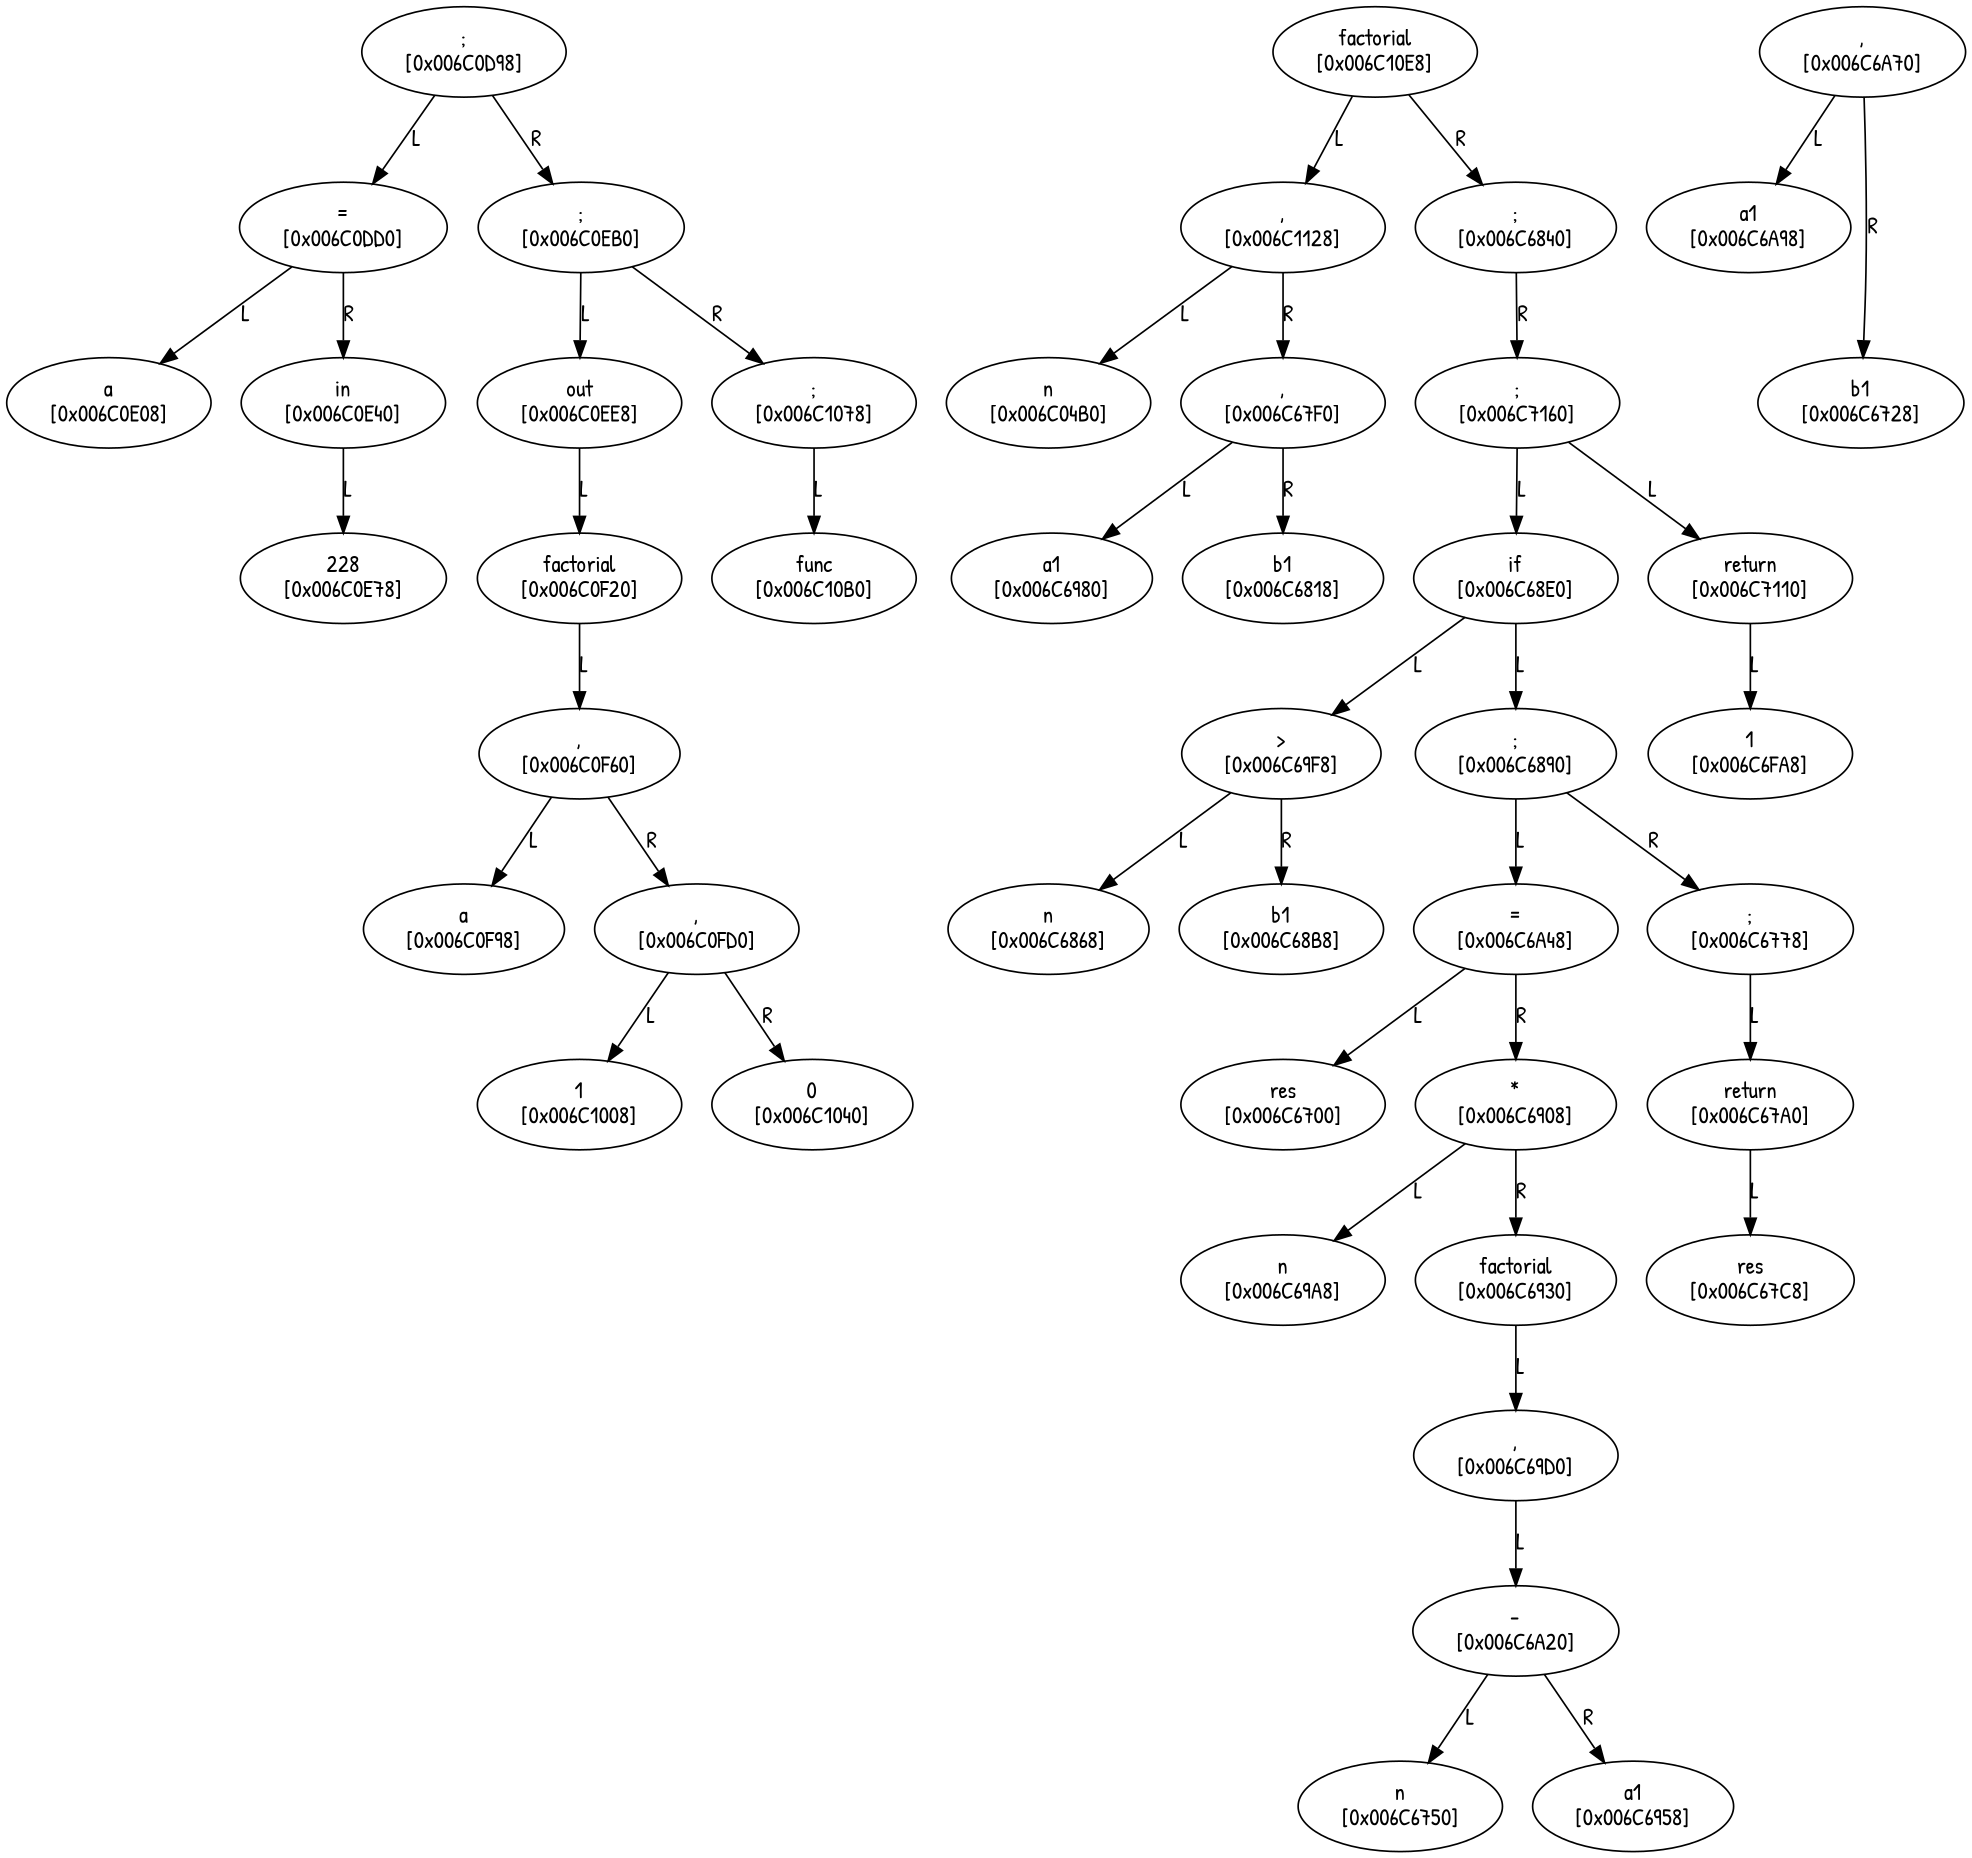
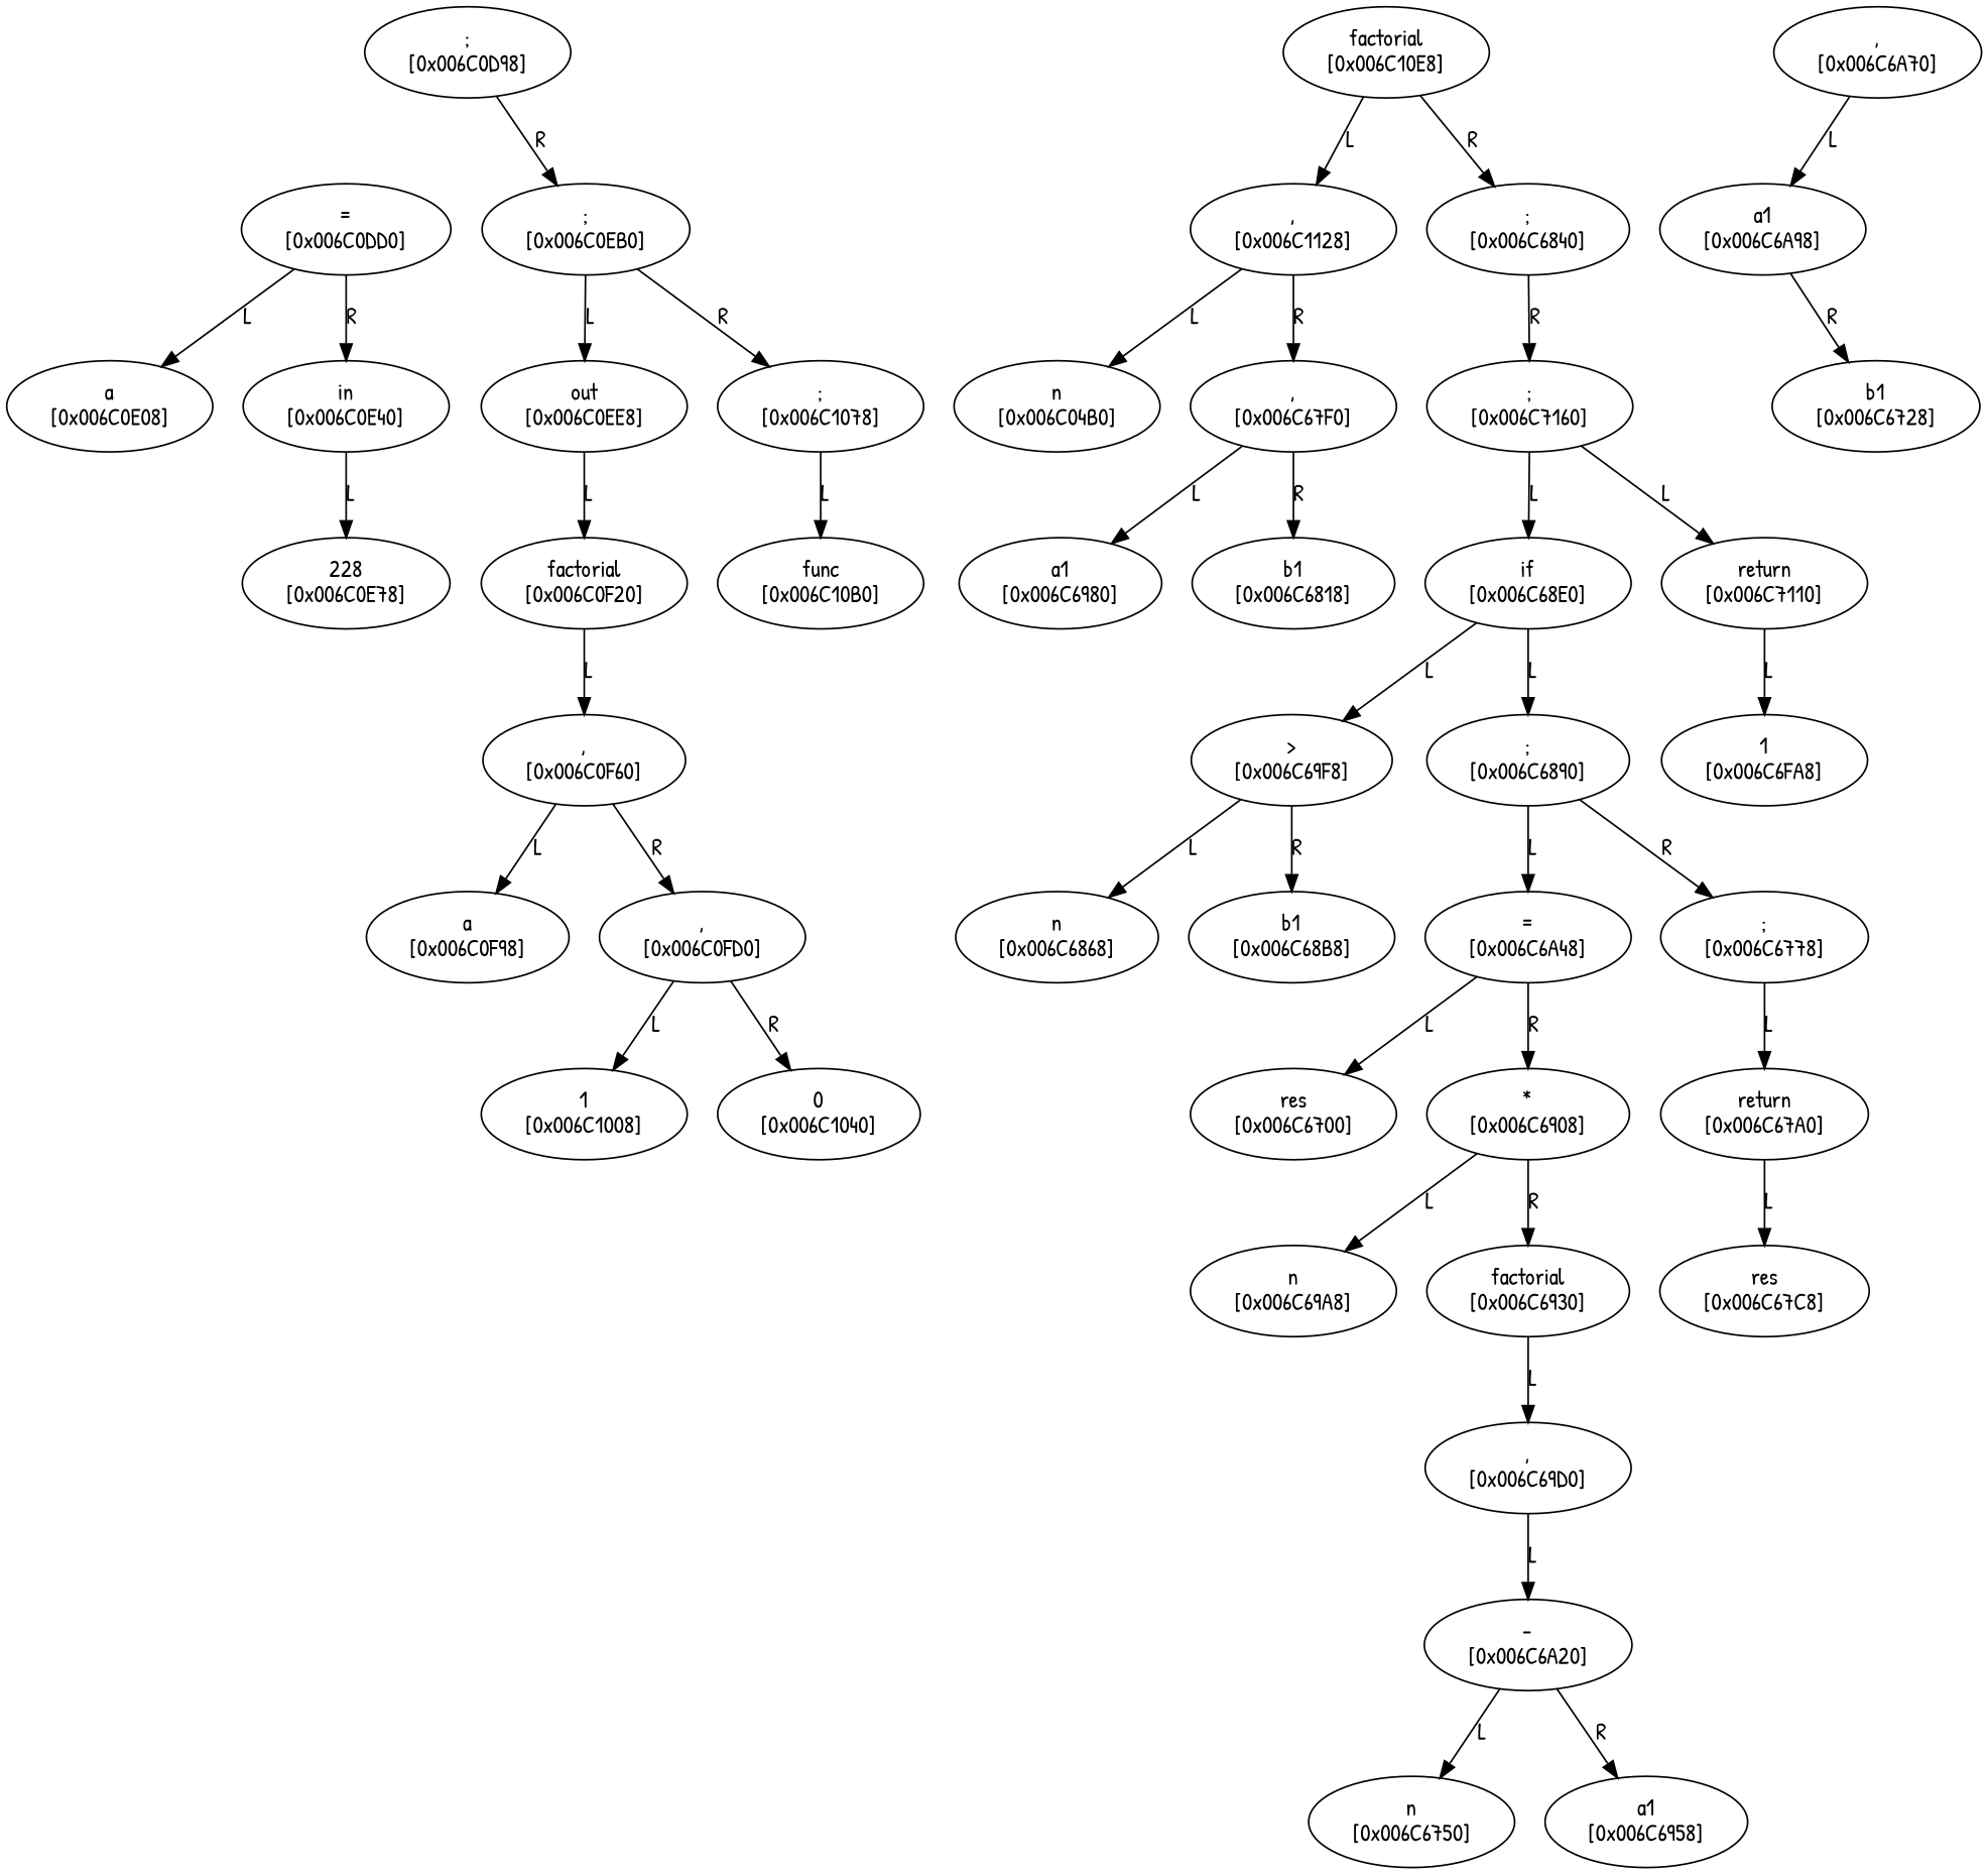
  digraph {
    fontname="Patrick Hand"
    node [fontname="Patrick Hand"]
    edge [fontname="Patrick Hand"]
    ";\n[0x006C0D98]"
    "=\n[0x006C0DD0]"
    ";\n[0x006C0EB0]"
    "a\n[0x006C0E08]"
    "in\n[0x006C0E40]"
    "out\n[0x006C0EE8]"
    ";\n[0x006C1078]"
    "228\n[0x006C0E78]"
    "factorial\n[0x006C0F20]"
    "func\n[0x006C10B0]"
    ",\n[0x006C0F60]"
    "a\n[0x006C0F98]"
    ",\n[0x006C0FD0]"
    "1\n[0x006C1008]"
    "0\n[0x006C1040]"
    "factorial\n[0x006C10E8]"
    ",\n[0x006C1128]"
    ";\n[0x006C6840]"
    "n\n[0x006C04B0]"
    ",\n[0x006C67F0]"
    ";\n[0x006C7160]"
    "a1\n[0x006C6980]"
    "b1\n[0x006C6818]"
    "if\n[0x006C68E0]"
    ">\n[0x006C69F8]"
    ";\n[0x006C6890]"
    "return\n[0x006C7110]"
    "n\n[0x006C6868]"
    "b1\n[0x006C68B8]"
    "=\n[0x006C6A48]"
    ";\n[0x006C6778]"
    "1\n[0x006C6FA8]"
    "res\n[0x006C6700]"
    "*\n[0x006C6908]"
    "return\n[0x006C67A0]"
    "n\n[0x006C69A8]"
    "factorial\n[0x006C6930]"
    "res\n[0x006C67C8]"
    ",\n[0x006C69D0]"
    "-\n[0x006C6A20]"
    "n\n[0x006C6750]"
    "a1\n[0x006C6958]"
    ",\n[0x006C6A70]"
    "a1\n[0x006C6A98]"
    "b1\n[0x006C6728]"
-   ";\n[0x006C0D98]" -> "=\n[0x006C0DD0]" [label=L]
    ";\n[0x006C0D98]" -> ";\n[0x006C0EB0]" [label=R]
    "=\n[0x006C0DD0]" -> "a\n[0x006C0E08]" [label=L]
    "=\n[0x006C0DD0]" -> "in\n[0x006C0E40]" [label=R]
    ";\n[0x006C0EB0]" -> "out\n[0x006C0EE8]" [label=L]
    ";\n[0x006C0EB0]" -> ";\n[0x006C1078]" [label=R]
    "in\n[0x006C0E40]" -> "228\n[0x006C0E78]" [label=L]
    "out\n[0x006C0EE8]" -> "factorial\n[0x006C0F20]" [label=L]
    ";\n[0x006C1078]" -> "func\n[0x006C10B0]" [label=L]
    "factorial\n[0x006C0F20]" -> ",\n[0x006C0F60]" [label=L]
    ",\n[0x006C0F60]" -> "a\n[0x006C0F98]" [label=L]
    ",\n[0x006C0F60]" -> ",\n[0x006C0FD0]" [label=R]
    ",\n[0x006C0FD0]" -> "1\n[0x006C1008]" [label=L]
    ",\n[0x006C0FD0]" -> "0\n[0x006C1040]" [label=R]
    "factorial\n[0x006C10E8]" -> ",\n[0x006C1128]" [label=L]
    "factorial\n[0x006C10E8]" -> ";\n[0x006C6840]" [label=R]
    ",\n[0x006C1128]" -> "n\n[0x006C04B0]" [label=L]
    ",\n[0x006C1128]" -> ",\n[0x006C67F0]" [label=R]
    ";\n[0x006C6840]" -> ";\n[0x006C7160]" [label=R]
    ",\n[0x006C67F0]" -> "a1\n[0x006C6980]" [label=L]
    ",\n[0x006C67F0]" -> "b1\n[0x006C6818]" [label=R]
    ";\n[0x006C7160]" -> "if\n[0x006C68E0]" [label=L]
    ";\n[0x006C7160]" -> "return\n[0x006C7110]" [label=L]
    "if\n[0x006C68E0]" -> ">\n[0x006C69F8]" [label=L]
    "if\n[0x006C68E0]" -> ";\n[0x006C6890]" [label=L]
    ">\n[0x006C69F8]" -> "n\n[0x006C6868]" [label=L]
    ">\n[0x006C69F8]" -> "b1\n[0x006C68B8]" [label=R]
    ";\n[0x006C6890]" -> "=\n[0x006C6A48]" [label=L]
    ";\n[0x006C6890]" -> ";\n[0x006C6778]" [label=R]
    "return\n[0x006C7110]" -> "1\n[0x006C6FA8]" [label=L]
    "=\n[0x006C6A48]" -> "res\n[0x006C6700]" [label=L]
    "=\n[0x006C6A48]" -> "*\n[0x006C6908]" [label=R]
    ";\n[0x006C6778]" -> "return\n[0x006C67A0]" [label=L]
    "*\n[0x006C6908]" -> "n\n[0x006C69A8]" [label=L]
    "*\n[0x006C6908]" -> "factorial\n[0x006C6930]" [label=R]
    "return\n[0x006C67A0]" -> "res\n[0x006C67C8]" [label=L]
    "factorial\n[0x006C6930]" -> ",\n[0x006C69D0]" [label=L]
    ",\n[0x006C69D0]" -> "-\n[0x006C6A20]" [label=L]
    "-\n[0x006C6A20]" -> "n\n[0x006C6750]" [label=L]
    "-\n[0x006C6A20]" -> "a1\n[0x006C6958]" [label=R]
    ",\n[0x006C6A70]" -> "a1\n[0x006C6A98]" [label=L]
-   ",\n[0x006C6A70]" -> "b1\n[0x006C6728]" [label=R]
+   "a1\n[0x006C6A98]" -> "b1\n[0x006C6728]" [label=R]
  }
